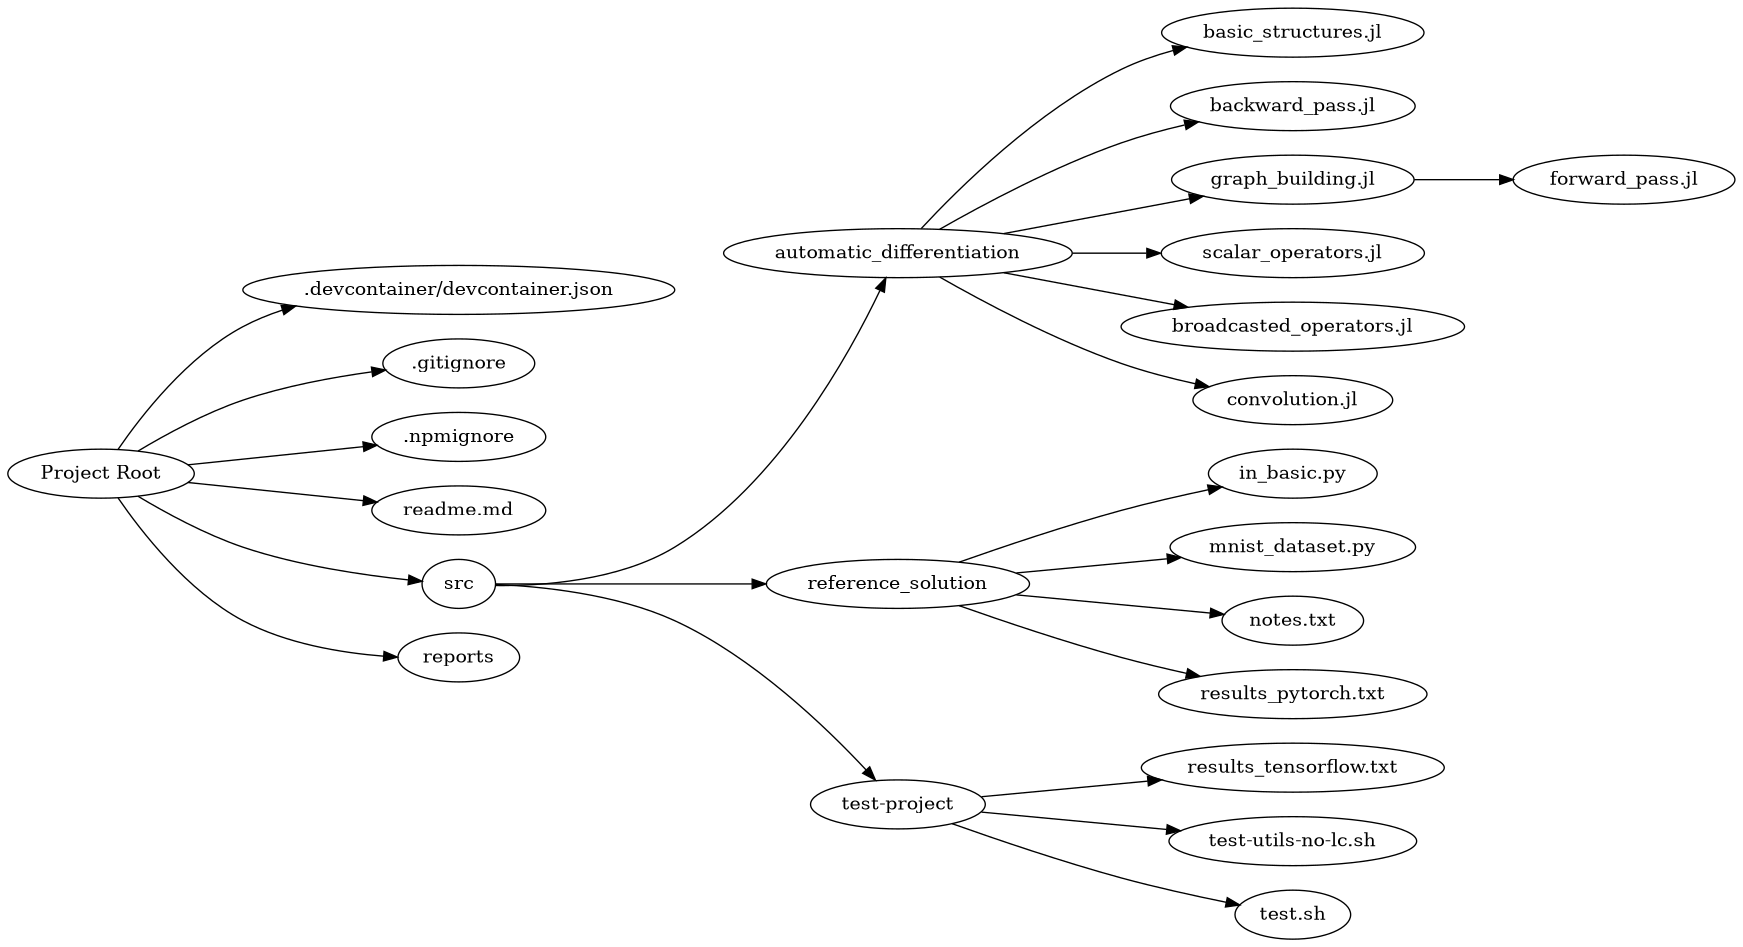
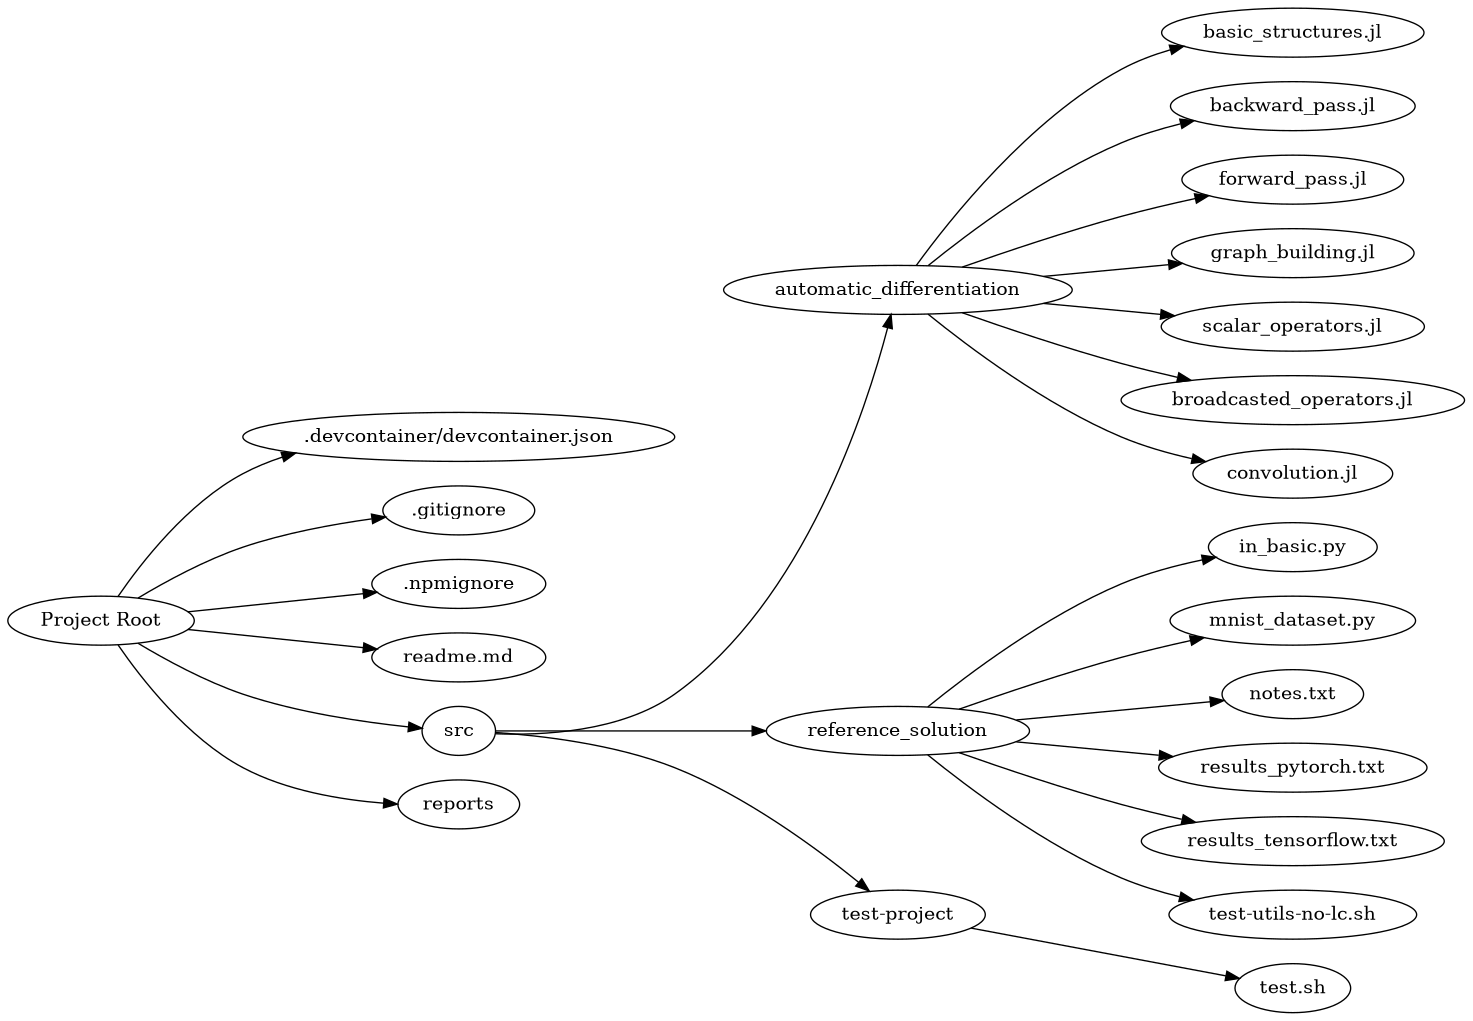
  digraph {
    rankdir=LR
    n1 [label="Project Root"]
    n2 [label=".devcontainer/devcontainer.json"]
    n3 [label=".gitignore"]
    n4 [label=".npmignore"]
    n5 [label="readme.md"]
    n6 [label=src]
    n7 [label=reports]
    n8 [label=automatic_differentiation]
    n9 [label=reference_solution]
    n10 [label="test-project"]
    n11 [label="basic_structures.jl"]
    n12 [label="backward_pass.jl"]
    n13 [label="forward_pass.jl"]
    n14 [label="graph_building.jl"]
    n15 [label="scalar_operators.jl"]
    n16 [label="broadcasted_operators.jl"]
    n17 [label="convolution.jl"]
    n18 [label="in_basic.py"]
    n19 [label="mnist_dataset.py"]
    n20 [label="notes.txt"]
    n21 [label="results_pytorch.txt"]
    n22 [label="results_tensorflow.txt"]
    n23 [label="test-utils-no-lc.sh"]
    n24 [label="test.sh"]
    n1 -> n2
    n1 -> n3
    n1 -> n4
    n1 -> n5
    n1 -> n6
    n1 -> n7
    n6 -> n8
    n6 -> n9
    n6 -> n10
    n8 -> n11
    n8 -> n12
-   n14 -> n13
+   n8 -> n13
    n8 -> n14
    n8 -> n15
    n8 -> n16
    n8 -> n17
    n9 -> n18
    n9 -> n19
    n9 -> n20
    n9 -> n21
-   n10 -> n22
-   n10 -> n23
+   n9 -> n22
+   n9 -> n23
    n10 -> n24
  }
